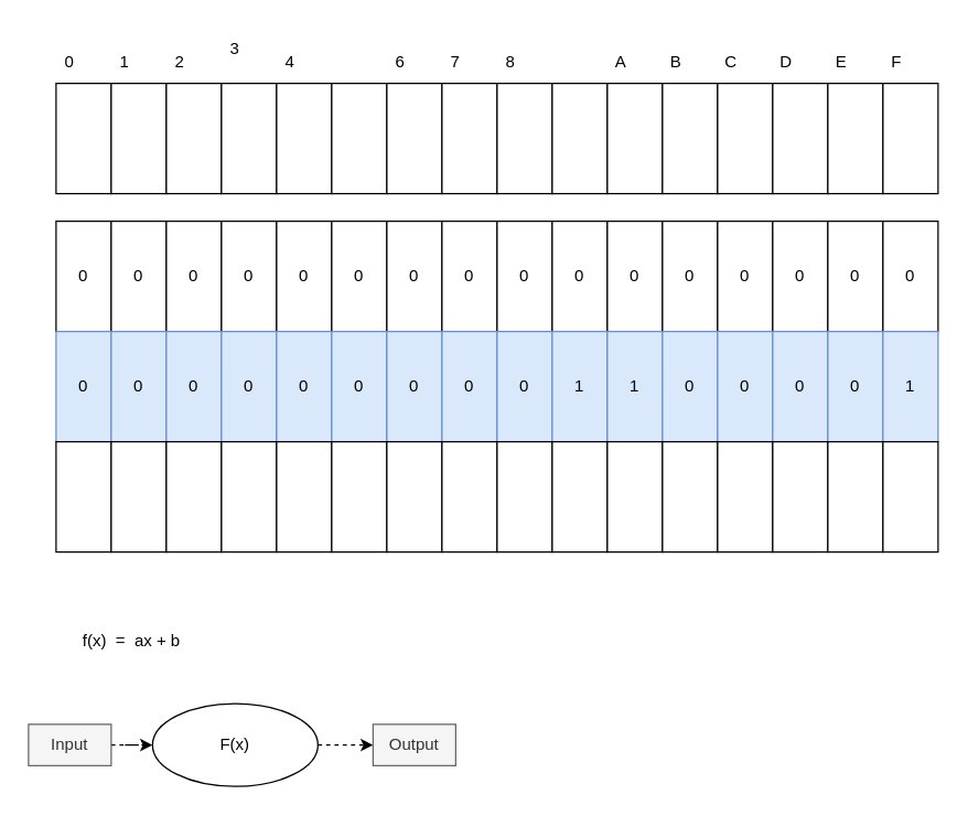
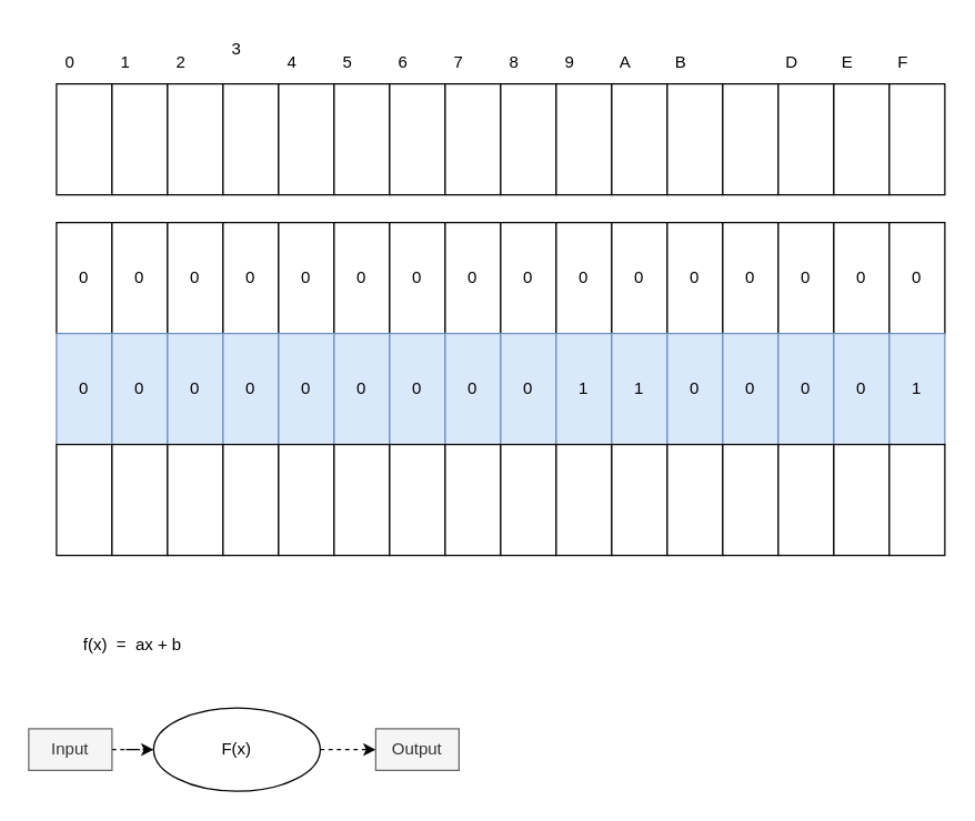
  <mxCell id="0" />
  <mxCell id="1" parent="0" />
  <mxCell id="2" value="" style="rounded=0;whiteSpace=wrap;html=1;" vertex="1" parent="1"><mxGeometry x="40" y="60" width="40" height="80" as="geometry" /></mxCell>
  <mxCell id="3" value="" style="rounded=0;whiteSpace=wrap;html=1;" vertex="1" parent="1"><mxGeometry x="80" y="60" width="40" height="80" as="geometry" /></mxCell>
  <mxCell id="4" value="" style="rounded=0;whiteSpace=wrap;html=1;" vertex="1" parent="1"><mxGeometry x="120" y="60" width="40" height="80" as="geometry" /></mxCell>
  <mxCell id="5" value="" style="rounded=0;whiteSpace=wrap;html=1;" vertex="1" parent="1"><mxGeometry x="160" y="60" width="40" height="80" as="geometry" /></mxCell>
  <mxCell id="6" value="" style="rounded=0;whiteSpace=wrap;html=1;" vertex="1" parent="1"><mxGeometry x="200" y="60" width="40" height="80" as="geometry" /></mxCell>
  <mxCell id="7" value="" style="rounded=0;whiteSpace=wrap;html=1;" vertex="1" parent="1"><mxGeometry x="240" y="60" width="40" height="80" as="geometry" /></mxCell>
  <mxCell id="8" value="" style="rounded=0;whiteSpace=wrap;html=1;" vertex="1" parent="1"><mxGeometry x="280" y="60" width="40" height="80" as="geometry" /></mxCell>
  <mxCell id="9" value="" style="rounded=0;whiteSpace=wrap;html=1;" vertex="1" parent="1"><mxGeometry x="320" y="60" width="40" height="80" as="geometry" /></mxCell>
  <mxCell id="10" value="" style="rounded=0;whiteSpace=wrap;html=1;" vertex="1" parent="1"><mxGeometry x="360" y="60" width="40" height="80" as="geometry" /></mxCell>
  <mxCell id="11" value="" style="rounded=0;whiteSpace=wrap;html=1;" vertex="1" parent="1"><mxGeometry x="400" y="60" width="40" height="80" as="geometry" /></mxCell>
  <mxCell id="12" value="" style="rounded=0;whiteSpace=wrap;html=1;" vertex="1" parent="1"><mxGeometry x="440" y="60" width="40" height="80" as="geometry" /></mxCell>
  <mxCell id="13" value="" style="rounded=0;whiteSpace=wrap;html=1;" vertex="1" parent="1"><mxGeometry x="480" y="60" width="40" height="80" as="geometry" /></mxCell>
  <mxCell id="14" value="" style="rounded=0;whiteSpace=wrap;html=1;" vertex="1" parent="1"><mxGeometry x="520" y="60" width="40" height="80" as="geometry" /></mxCell>
  <mxCell id="15" value="" style="rounded=0;whiteSpace=wrap;html=1;" vertex="1" parent="1"><mxGeometry x="560" y="60" width="40" height="80" as="geometry" /></mxCell>
  <mxCell id="16" value="" style="rounded=0;whiteSpace=wrap;html=1;" vertex="1" parent="1"><mxGeometry x="600" y="60" width="40" height="80" as="geometry" /></mxCell>
  <mxCell id="17" value="" style="rounded=0;whiteSpace=wrap;html=1;" vertex="1" parent="1"><mxGeometry x="640" y="60" width="40" height="80" as="geometry" /></mxCell>
  <mxCell id="18" value="0" style="rounded=0;whiteSpace=wrap;html=1;" vertex="1" parent="1"><mxGeometry x="40" y="160" width="40" height="80" as="geometry" /></mxCell>
  <mxCell id="19" value="0" style="rounded=0;whiteSpace=wrap;html=1;" vertex="1" parent="1"><mxGeometry x="80" y="160" width="40" height="80" as="geometry" /></mxCell>
  <mxCell id="20" value="0" style="rounded=0;whiteSpace=wrap;html=1;" vertex="1" parent="1"><mxGeometry x="120" y="160" width="40" height="80" as="geometry" /></mxCell>
  <mxCell id="21" value="0" style="rounded=0;whiteSpace=wrap;html=1;" vertex="1" parent="1"><mxGeometry x="160" y="160" width="40" height="80" as="geometry" /></mxCell>
  <mxCell id="22" value="0" style="rounded=0;whiteSpace=wrap;html=1;" vertex="1" parent="1"><mxGeometry x="200" y="160" width="40" height="80" as="geometry" /></mxCell>
  <mxCell id="23" value="0" style="rounded=0;whiteSpace=wrap;html=1;" vertex="1" parent="1"><mxGeometry x="240" y="160" width="40" height="80" as="geometry" /></mxCell>
  <mxCell id="24" value="0" style="rounded=0;whiteSpace=wrap;html=1;" vertex="1" parent="1"><mxGeometry x="280" y="160" width="40" height="80" as="geometry" /></mxCell>
  <mxCell id="25" value="0" style="rounded=0;whiteSpace=wrap;html=1;" vertex="1" parent="1"><mxGeometry x="320" y="160" width="40" height="80" as="geometry" /></mxCell>
  <mxCell id="26" value="0" style="rounded=0;whiteSpace=wrap;html=1;" vertex="1" parent="1"><mxGeometry x="360" y="160" width="40" height="80" as="geometry" /></mxCell>
  <mxCell id="27" value="0" style="rounded=0;whiteSpace=wrap;html=1;" vertex="1" parent="1"><mxGeometry x="400" y="160" width="40" height="80" as="geometry" /></mxCell>
  <mxCell id="28" value="0" style="rounded=0;whiteSpace=wrap;html=1;" vertex="1" parent="1"><mxGeometry x="440" y="160" width="40" height="80" as="geometry" /></mxCell>
  <mxCell id="29" value="0" style="rounded=0;whiteSpace=wrap;html=1;" vertex="1" parent="1"><mxGeometry x="480" y="160" width="40" height="80" as="geometry" /></mxCell>
  <mxCell id="30" value="0" style="rounded=0;whiteSpace=wrap;html=1;" vertex="1" parent="1"><mxGeometry x="520" y="160" width="40" height="80" as="geometry" /></mxCell>
  <mxCell id="31" value="0" style="rounded=0;whiteSpace=wrap;html=1;" vertex="1" parent="1"><mxGeometry x="560" y="160" width="40" height="80" as="geometry" /></mxCell>
  <mxCell id="32" value="0" style="rounded=0;whiteSpace=wrap;html=1;" vertex="1" parent="1"><mxGeometry x="600" y="160" width="40" height="80" as="geometry" /></mxCell>
  <mxCell id="33" value="0" style="rounded=0;whiteSpace=wrap;html=1;" vertex="1" parent="1"><mxGeometry x="640" y="160" width="40" height="80" as="geometry" /></mxCell>
  <mxCell id="34" value="0" style="rounded=0;whiteSpace=wrap;html=1;fillColor=#dae8fc;strokeColor=#6c8ebf;" vertex="1" parent="1"><mxGeometry x="40" y="240" width="40" height="80" as="geometry" /></mxCell>
  <mxCell id="35" value="0" style="rounded=0;whiteSpace=wrap;html=1;fillColor=#dae8fc;strokeColor=#6c8ebf;" vertex="1" parent="1"><mxGeometry x="80" y="240" width="40" height="80" as="geometry" /></mxCell>
  <mxCell id="36" value="0" style="rounded=0;whiteSpace=wrap;html=1;fillColor=#dae8fc;strokeColor=#6c8ebf;" vertex="1" parent="1"><mxGeometry x="120" y="240" width="40" height="80" as="geometry" /></mxCell>
  <mxCell id="37" value="0" style="rounded=0;whiteSpace=wrap;html=1;fillColor=#dae8fc;strokeColor=#6c8ebf;" vertex="1" parent="1"><mxGeometry x="160" y="240" width="40" height="80" as="geometry" /></mxCell>
  <mxCell id="38" value="0" style="rounded=0;whiteSpace=wrap;html=1;fillColor=#dae8fc;strokeColor=#6c8ebf;" vertex="1" parent="1"><mxGeometry x="200" y="240" width="40" height="80" as="geometry" /></mxCell>
  <mxCell id="39" value="0" style="rounded=0;whiteSpace=wrap;html=1;fillColor=#dae8fc;strokeColor=#6c8ebf;" vertex="1" parent="1"><mxGeometry x="240" y="240" width="40" height="80" as="geometry" /></mxCell>
  <mxCell id="40" value="0" style="rounded=0;whiteSpace=wrap;html=1;fillColor=#dae8fc;strokeColor=#6c8ebf;" vertex="1" parent="1"><mxGeometry x="280" y="240" width="40" height="80" as="geometry" /></mxCell>
  <mxCell id="41" value="0" style="rounded=0;whiteSpace=wrap;html=1;fillColor=#dae8fc;strokeColor=#6c8ebf;" vertex="1" parent="1"><mxGeometry x="320" y="240" width="40" height="80" as="geometry" /></mxCell>
  <mxCell id="42" value="0" style="rounded=0;whiteSpace=wrap;html=1;fillColor=#dae8fc;strokeColor=#6c8ebf;" vertex="1" parent="1"><mxGeometry x="360" y="240" width="40" height="80" as="geometry" /></mxCell>
  <mxCell id="43" value="1" style="rounded=0;whiteSpace=wrap;html=1;fillColor=#dae8fc;strokeColor=#6c8ebf;" vertex="1" parent="1"><mxGeometry x="400" y="240" width="40" height="80" as="geometry" /></mxCell>
  <mxCell id="44" value="1" style="rounded=0;whiteSpace=wrap;html=1;fillColor=#dae8fc;strokeColor=#6c8ebf;" vertex="1" parent="1"><mxGeometry x="440" y="240" width="40" height="80" as="geometry" /></mxCell>
  <mxCell id="45" value="0" style="rounded=0;whiteSpace=wrap;html=1;fillColor=#dae8fc;strokeColor=#6c8ebf;" vertex="1" parent="1"><mxGeometry x="480" y="240" width="40" height="80" as="geometry" /></mxCell>
  <mxCell id="46" value="0" style="rounded=0;whiteSpace=wrap;html=1;fillColor=#dae8fc;strokeColor=#6c8ebf;" vertex="1" parent="1"><mxGeometry x="520" y="240" width="40" height="80" as="geometry" /></mxCell>
  <mxCell id="47" value="0" style="rounded=0;whiteSpace=wrap;html=1;fillColor=#dae8fc;strokeColor=#6c8ebf;" vertex="1" parent="1"><mxGeometry x="560" y="240" width="40" height="80" as="geometry" /></mxCell>
  <mxCell id="48" value="0" style="rounded=0;whiteSpace=wrap;html=1;fillColor=#dae8fc;strokeColor=#6c8ebf;" vertex="1" parent="1"><mxGeometry x="600" y="240" width="40" height="80" as="geometry" /></mxCell>
  <mxCell id="49" value="1" style="rounded=0;whiteSpace=wrap;html=1;fillColor=#dae8fc;strokeColor=#6c8ebf;" vertex="1" parent="1"><mxGeometry x="640" y="240" width="40" height="80" as="geometry" /></mxCell>
  <mxCell id="50" value="" style="rounded=0;whiteSpace=wrap;html=1;" vertex="1" parent="1"><mxGeometry x="40" y="320" width="40" height="80" as="geometry" /></mxCell>
  <mxCell id="51" value="" style="rounded=0;whiteSpace=wrap;html=1;" vertex="1" parent="1"><mxGeometry x="80" y="320" width="40" height="80" as="geometry" /></mxCell>
  <mxCell id="52" value="" style="rounded=0;whiteSpace=wrap;html=1;" vertex="1" parent="1"><mxGeometry x="120" y="320" width="40" height="80" as="geometry" /></mxCell>
  <mxCell id="53" value="" style="rounded=0;whiteSpace=wrap;html=1;" vertex="1" parent="1"><mxGeometry x="160" y="320" width="40" height="80" as="geometry" /></mxCell>
  <mxCell id="54" value="" style="rounded=0;whiteSpace=wrap;html=1;" vertex="1" parent="1"><mxGeometry x="200" y="320" width="40" height="80" as="geometry" /></mxCell>
  <mxCell id="55" value="" style="rounded=0;whiteSpace=wrap;html=1;" vertex="1" parent="1"><mxGeometry x="240" y="320" width="40" height="80" as="geometry" /></mxCell>
  <mxCell id="56" value="" style="rounded=0;whiteSpace=wrap;html=1;" vertex="1" parent="1"><mxGeometry x="280" y="320" width="40" height="80" as="geometry" /></mxCell>
  <mxCell id="57" value="" style="rounded=0;whiteSpace=wrap;html=1;" vertex="1" parent="1"><mxGeometry x="320" y="320" width="40" height="80" as="geometry" /></mxCell>
  <mxCell id="58" value="" style="rounded=0;whiteSpace=wrap;html=1;" vertex="1" parent="1"><mxGeometry x="360" y="320" width="40" height="80" as="geometry" /></mxCell>
  <mxCell id="59" value="" style="rounded=0;whiteSpace=wrap;html=1;" vertex="1" parent="1"><mxGeometry x="400" y="320" width="40" height="80" as="geometry" /></mxCell>
  <mxCell id="60" value="" style="rounded=0;whiteSpace=wrap;html=1;" vertex="1" parent="1"><mxGeometry x="440" y="320" width="40" height="80" as="geometry" /></mxCell>
  <mxCell id="61" value="" style="rounded=0;whiteSpace=wrap;html=1;" vertex="1" parent="1"><mxGeometry x="480" y="320" width="40" height="80" as="geometry" /></mxCell>
  <mxCell id="62" value="" style="rounded=0;whiteSpace=wrap;html=1;" vertex="1" parent="1"><mxGeometry x="520" y="320" width="40" height="80" as="geometry" /></mxCell>
  <mxCell id="63" value="" style="rounded=0;whiteSpace=wrap;html=1;" vertex="1" parent="1"><mxGeometry x="560" y="320" width="40" height="80" as="geometry" /></mxCell>
  <mxCell id="64" value="" style="rounded=0;whiteSpace=wrap;html=1;" vertex="1" parent="1"><mxGeometry x="600" y="320" width="40" height="80" as="geometry" /></mxCell>
  <mxCell id="65" value="" style="rounded=0;whiteSpace=wrap;html=1;" vertex="1" parent="1"><mxGeometry x="640" y="320" width="40" height="80" as="geometry" /></mxCell>
  <mxCell id="66" value="1" style="text;html=1;strokeColor=none;fillColor=none;align=center;verticalAlign=middle;whiteSpace=wrap;rounded=0;" vertex="1" parent="1"><mxGeometry x="80" y="30" width="20" height="30" as="geometry" /></mxCell>
  <mxCell id="67" value="2" style="text;html=1;strokeColor=none;fillColor=none;align=center;verticalAlign=middle;whiteSpace=wrap;rounded=0;" vertex="1" parent="1"><mxGeometry x="120" y="30" width="20" height="30" as="geometry" /></mxCell>
  <mxCell id="68" value="3" style="text;html=1;strokeColor=none;fillColor=none;align=center;verticalAlign=middle;whiteSpace=wrap;rounded=0;" vertex="1" parent="1"><mxGeometry x="160" y="20" width="20" height="30" as="geometry" /></mxCell>
  <mxCell id="69" value="4" style="text;html=1;strokeColor=none;fillColor=none;align=center;verticalAlign=middle;whiteSpace=wrap;rounded=0;" vertex="1" parent="1"><mxGeometry x="200" y="30" width="20" height="30" as="geometry" /></mxCell>
+ <mxCell id="70" value="5" style="text;html=1;strokeColor=none;fillColor=none;align=center;verticalAlign=middle;whiteSpace=wrap;rounded=0;" vertex="1" parent="1"><mxGeometry x="240" y="30" width="20" height="30" as="geometry" /></mxCell>
  <mxCell id="71" value="6" style="text;html=1;strokeColor=none;fillColor=none;align=center;verticalAlign=middle;whiteSpace=wrap;rounded=0;" vertex="1" parent="1"><mxGeometry x="280" y="30" width="20" height="30" as="geometry" /></mxCell>
  <mxCell id="72" value="7" style="text;html=1;strokeColor=none;fillColor=none;align=center;verticalAlign=middle;whiteSpace=wrap;rounded=0;" vertex="1" parent="1"><mxGeometry x="320" y="30" width="20" height="30" as="geometry" /></mxCell>
  <mxCell id="73" value="8" style="text;html=1;strokeColor=none;fillColor=none;align=center;verticalAlign=middle;whiteSpace=wrap;rounded=0;" vertex="1" parent="1"><mxGeometry x="360" y="30" width="20" height="30" as="geometry" /></mxCell>
+ <mxCell id="74" value="9" style="text;html=1;strokeColor=none;fillColor=none;align=center;verticalAlign=middle;whiteSpace=wrap;rounded=0;" vertex="1" parent="1"><mxGeometry x="400" y="30" width="20" height="30" as="geometry" /></mxCell>
  <mxCell id="75" value="A" style="text;html=1;strokeColor=none;fillColor=none;align=center;verticalAlign=middle;whiteSpace=wrap;rounded=0;" vertex="1" parent="1"><mxGeometry x="440" y="30" width="20" height="30" as="geometry" /></mxCell>
  <mxCell id="76" value="B" style="text;html=1;strokeColor=none;fillColor=none;align=center;verticalAlign=middle;whiteSpace=wrap;rounded=0;" vertex="1" parent="1"><mxGeometry x="480" y="30" width="20" height="30" as="geometry" /></mxCell>
- <mxCell id="77" value="C" style="text;html=1;strokeColor=none;fillColor=none;align=center;verticalAlign=middle;whiteSpace=wrap;rounded=0;" vertex="1" parent="1"><mxGeometry x="520" y="30" width="20" height="30" as="geometry" /></mxCell>
  <mxCell id="78" value="D" style="text;html=1;strokeColor=none;fillColor=none;align=center;verticalAlign=middle;whiteSpace=wrap;rounded=0;" vertex="1" parent="1"><mxGeometry x="560" y="30" width="20" height="30" as="geometry" /></mxCell>
  <mxCell id="79" value="E" style="text;html=1;strokeColor=none;fillColor=none;align=center;verticalAlign=middle;whiteSpace=wrap;rounded=0;" vertex="1" parent="1"><mxGeometry x="600" y="30" width="20" height="30" as="geometry" /></mxCell>
  <mxCell id="80" value="F" style="text;html=1;strokeColor=none;fillColor=none;align=center;verticalAlign=middle;whiteSpace=wrap;rounded=0;" vertex="1" parent="1"><mxGeometry x="640" y="30" width="20" height="30" as="geometry" /></mxCell>
  <mxCell id="81" value="0" style="text;html=1;strokeColor=none;fillColor=none;align=center;verticalAlign=middle;whiteSpace=wrap;rounded=0;" vertex="1" parent="1"><mxGeometry x="40" y="30" width="20" height="30" as="geometry" /></mxCell>
  <mxCell id="82" value="f(x)&amp;nbsp; =&amp;nbsp; ax + b" style="text;html=1;strokeColor=none;fillColor=none;align=center;verticalAlign=middle;whiteSpace=wrap;rounded=0;" vertex="1" parent="1"><mxGeometry x="40" y="450" width="110" height="30" as="geometry" /></mxCell>
  <mxCell id="83" value="" style="edgeStyle=orthogonalEdgeStyle;rounded=0;orthogonalLoop=1;jettySize=auto;html=1;dashed=1;" edge="1" parent="1" source="84" target="87"><mxGeometry relative="1" as="geometry" /></mxCell>
  <mxCell id="84" value="F(x)" style="ellipse;whiteSpace=wrap;html=1;" vertex="1" parent="1"><mxGeometry x="110" y="510" width="120" height="60" as="geometry" /></mxCell>
  <mxCell id="85" value="" style="edgeStyle=orthogonalEdgeStyle;rounded=0;orthogonalLoop=1;jettySize=auto;html=1;dashed=1;" edge="1" parent="1" source="86" target="84"><mxGeometry relative="1" as="geometry" /></mxCell>
  <mxCell id="86" value="Input" style="text;html=1;align=center;verticalAlign=middle;whiteSpace=wrap;rounded=0;fillColor=#f5f5f5;fontColor=#333333;strokeColor=#666666;" vertex="1" parent="1"><mxGeometry x="20" y="525" width="60" height="30" as="geometry" /></mxCell>
  <mxCell id="87" value="Output" style="text;html=1;align=center;verticalAlign=middle;whiteSpace=wrap;rounded=0;fillColor=#f5f5f5;fontColor=#333333;strokeColor=#666666;" vertex="1" parent="1"><mxGeometry x="270" y="525" width="60" height="30" as="geometry" /></mxCell>
